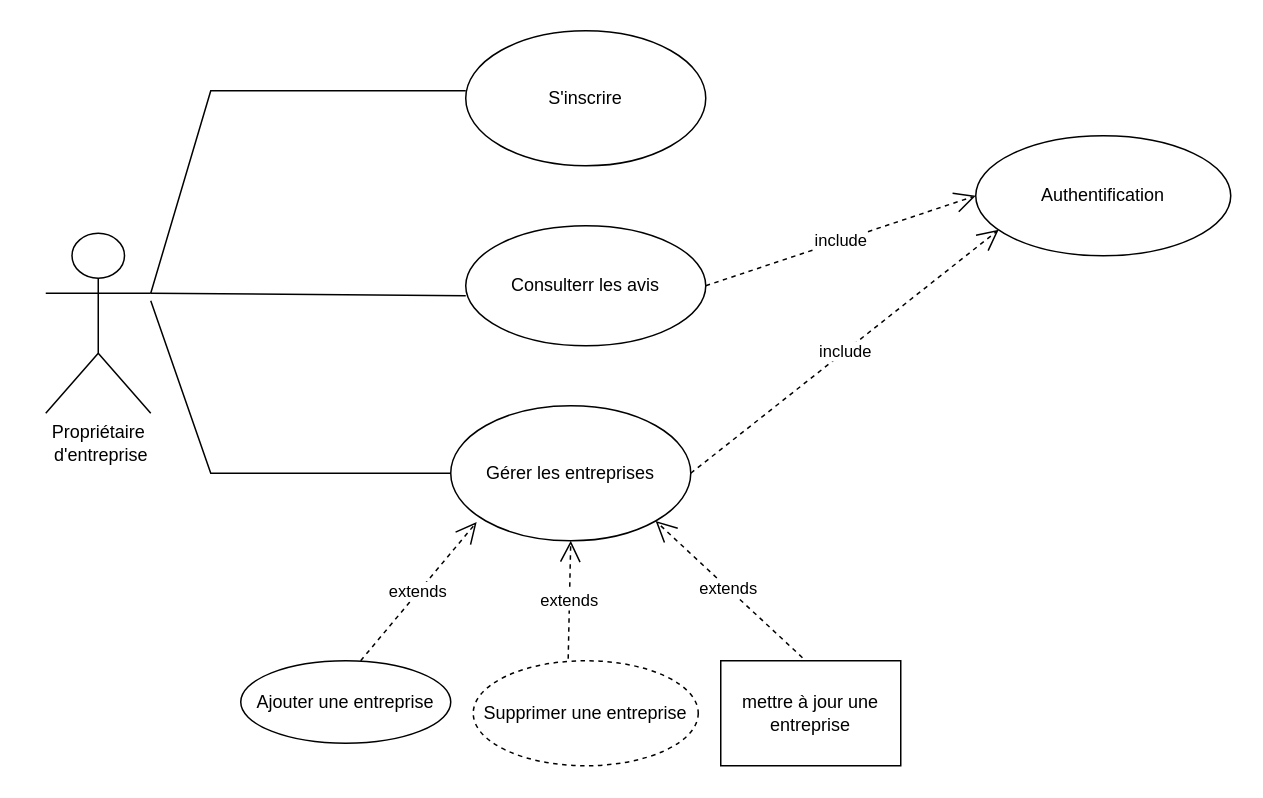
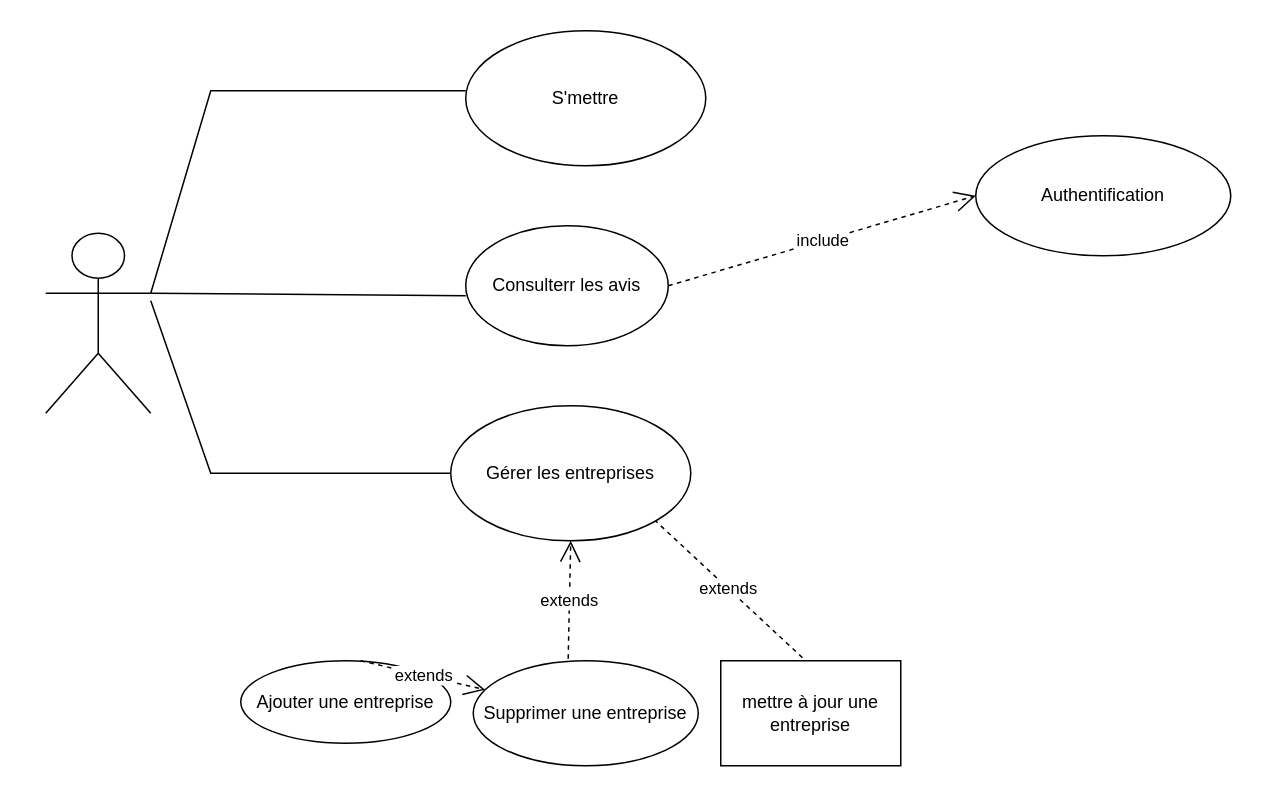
  <mxCell id="0" />
  <mxCell id="1" parent="0" />
  <mxCell id="2" value="" style="shape=umlActor;verticalLabelPosition=bottom;verticalAlign=top;html=1;outlineConnect=0;" parent="1" vertex="1"><mxGeometry x="30" y="155" width="70" height="120" as="geometry" /></mxCell>
  <mxCell id="3" value="Authentification" style="ellipse;whiteSpace=wrap;html=1;" parent="1" vertex="1"><mxGeometry x="650" y="90" width="170" height="80" as="geometry" /></mxCell>
- <mxCell id="4" value="Supprimer une entreprise" style="ellipse;whiteSpace=wrap;html=1;dashed=1;" parent="1" vertex="1"><mxGeometry x="315" y="440" width="150" height="70" as="geometry" /></mxCell>
+ <mxCell id="4" value="Supprimer une entreprise" style="ellipse;whiteSpace=wrap;html=1;" parent="1" vertex="1"><mxGeometry x="315" y="440" width="150" height="70" as="geometry" /></mxCell>
  <mxCell id="5" value="mettre à jour une entreprise" style="whiteSpace=wrap;html=1;rounded=0;" parent="1" vertex="1"><mxGeometry x="480" y="440" width="120" height="70" as="geometry" /></mxCell>
- <mxCell id="6" value="Consulterr les avis" style="ellipse;whiteSpace=wrap;html=1;" parent="1" vertex="1"><mxGeometry x="310" y="150" width="160" height="80" as="geometry" /></mxCell>
+ <mxCell id="6" value="Consulterr les avis" style="ellipse;whiteSpace=wrap;html=1;" parent="1" vertex="1"><mxGeometry x="310" y="150" width="135" height="80" as="geometry" /></mxCell>
  <mxCell id="7" value="Ajouter une entreprise" style="ellipse;whiteSpace=wrap;html=1;" parent="1" vertex="1"><mxGeometry x="160" y="440" width="140" height="55" as="geometry" /></mxCell>
  <mxCell id="8" value="Gérer les entreprises" style="ellipse;whiteSpace=wrap;html=1;" parent="1" vertex="1"><mxGeometry x="300" y="270" width="160" height="90" as="geometry" /></mxCell>
- <mxCell id="9" value="include" style="endArrow=open;endSize=12;dashed=1;html=1;rounded=0;exitX=1;exitY=0.5;exitDx=0;exitDy=0;entryX=0.09;entryY=0.784;entryDx=0;entryDy=0;entryPerimeter=0;" parent="1" source="8" target="3" edge="1"><mxGeometry width="160" relative="1" as="geometry"><mxPoint x="580" y="100" as="sourcePoint" /><mxPoint x="740" y="100" as="targetPoint" /></mxGeometry></mxCell>
  <mxCell id="10" value="include" style="endArrow=open;endSize=12;dashed=1;html=1;rounded=0;entryX=0;entryY=0.5;entryDx=0;entryDy=0;exitX=1;exitY=0.5;exitDx=0;exitDy=0;" parent="1" source="6" target="3" edge="1"><mxGeometry width="160" relative="1" as="geometry"><mxPoint x="460" y="280" as="sourcePoint" /><mxPoint x="620" y="280" as="targetPoint" /></mxGeometry></mxCell>
  <mxCell id="11" value="" style="endArrow=none;html=1;rounded=0;exitX=1;exitY=0.333;exitDx=0;exitDy=0;exitPerimeter=0;" parent="1" source="2" edge="1"><mxGeometry width="50" height="50" relative="1" as="geometry"><mxPoint x="100" y="200" as="sourcePoint" /><mxPoint x="310" y="60" as="targetPoint" /><Array as="points"><mxPoint x="140" y="60" /></Array></mxGeometry></mxCell>
  <mxCell id="12" value="" style="endArrow=none;html=1;rounded=0;entryX=1;entryY=0.333;entryDx=0;entryDy=0;entryPerimeter=0;exitX=0;exitY=0.584;exitDx=0;exitDy=0;exitPerimeter=0;" parent="1" source="6" target="2" edge="1"><mxGeometry width="50" height="50" relative="1" as="geometry"><mxPoint x="360" y="320" as="sourcePoint" /><mxPoint x="200" y="250" as="targetPoint" /><Array as="points" /></mxGeometry></mxCell>
  <mxCell id="13" value="" style="endArrow=none;html=1;rounded=0;entryX=0;entryY=0.5;entryDx=0;entryDy=0;" parent="1" target="8" edge="1"><mxGeometry width="50" height="50" relative="1" as="geometry"><mxPoint x="100" y="200" as="sourcePoint" /><mxPoint x="230" y="30" as="targetPoint" /><Array as="points"><mxPoint x="140" y="315" /></Array></mxGeometry></mxCell>
- <mxCell id="14" value="S'inscrire" style="ellipse;whiteSpace=wrap;html=1;" parent="1" vertex="1"><mxGeometry x="310" width="160" height="90" as="geometry" y="20" /></mxCell>
- <mxCell id="15" value="Propriétaire&lt;div&gt;&amp;nbsp;d'entreprise&lt;/div&gt;" style="text;html=1;align=center;verticalAlign=middle;resizable=0;points=[];autosize=1;strokeColor=none;fillColor=none;" parent="1" vertex="1"><mxGeometry y="275" width="90" height="40" as="geometry" x="20" /></mxCell>
- <mxCell id="16" value="extends" style="endArrow=open;endSize=12;dashed=1;html=1;rounded=0;exitX=0.454;exitY=-0.029;exitDx=0;exitDy=0;entryX=1;entryY=1;entryDx=0;entryDy=0;exitPerimeter=0;" edge="1" parent="1" source="5" target="8"><mxGeometry width="160" relative="1" as="geometry"><mxPoint x="520" y="422" as="sourcePoint" /><mxPoint x="715" y="380" as="targetPoint" /></mxGeometry></mxCell>
+ <mxCell id="14" value="S'mettre" style="ellipse;whiteSpace=wrap;html=1;" parent="1" vertex="1"><mxGeometry x="310" width="160" height="90" as="geometry" y="20" /></mxCell>
+ <mxCell id="16" value="extends" style="endArrow=none;endSize=12;dashed=1;html=1;rounded=0;exitX=0.454;exitY=-0.029;exitDx=0;exitDy=0;entryX=1;entryY=1;entryDx=0;entryDy=0;exitPerimeter=0;" edge="1" parent="1" source="5" target="8"><mxGeometry width="160" relative="1" as="geometry"><mxPoint x="520" y="422" as="sourcePoint" /><mxPoint x="715" y="380" as="targetPoint" /></mxGeometry></mxCell>
  <mxCell id="17" value="extends" style="endArrow=open;endSize=12;dashed=1;html=1;rounded=0;exitX=0.422;exitY=-0.02;exitDx=0;exitDy=0;exitPerimeter=0;" edge="1" parent="1" source="4"><mxGeometry width="160" relative="1" as="geometry"><mxPoint x="282.5" y="452" as="sourcePoint" /><mxPoint x="380" y="360" as="targetPoint" /></mxGeometry></mxCell>
- <mxCell id="18" value="extends" style="endArrow=open;endSize=12;dashed=1;html=1;rounded=0;exitX=0.571;exitY=0;exitDx=0;exitDy=0;entryX=0.108;entryY=0.862;entryDx=0;entryDy=0;entryPerimeter=0;exitPerimeter=0;" edge="1" parent="1" source="7" target="8"><mxGeometry width="160" relative="1" as="geometry"><mxPoint x="115" y="432" as="sourcePoint" /><mxPoint x="310" y="390" as="targetPoint" /></mxGeometry></mxCell>
+ <mxCell id="18" value="extends" style="endArrow=open;endSize=12;dashed=1;html=1;rounded=0;exitX=0.571;exitY=0;exitDx=0;exitDy=0;exitPerimeter=0;" edge="1" parent="1" source="7" target="4"><mxGeometry width="160" relative="1" as="geometry"><mxPoint x="115" y="432" as="sourcePoint" /><mxPoint x="310" y="390" as="targetPoint" /></mxGeometry></mxCell>
